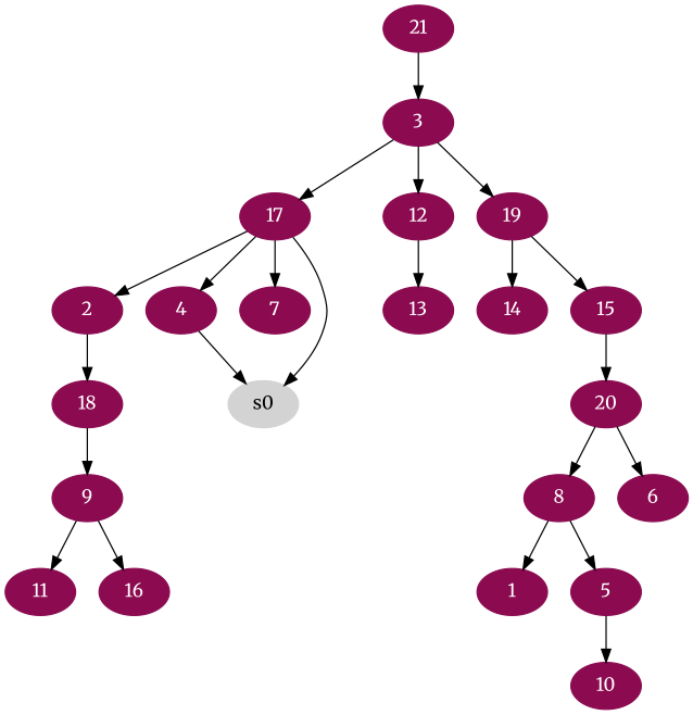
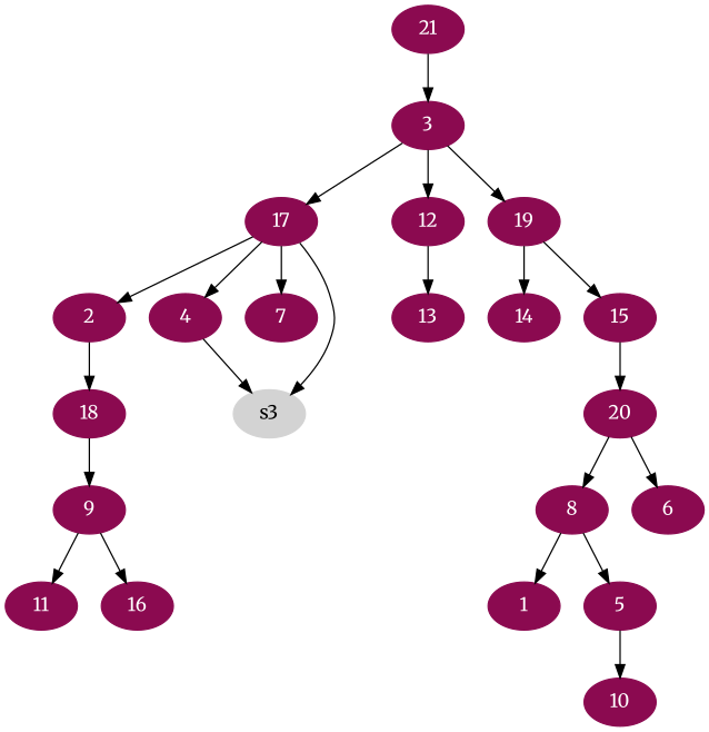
  digraph {
    fontname=Merriweather
    node [color=deeppink4 fontcolor=white style=filled fontname=Merriweather]
    edge [fontname=Merriweather]
    8
    1
    5
    17
    2
    4
    7
-   s0 [color=lightgrey fontcolor=black]
+   s0 [color=lightgrey fontcolor=black label=s3]
    18
    21
    3
    12
    19
    10
    20
    6
    9
    11
    16
    13
    14
    15
    8 -> 1
    8 -> 5
    5 -> 10
    17 -> 2
    17 -> 4
    17 -> 7
    17 -> s0
    2 -> 18
    4 -> s0
    18 -> 9
    21 -> 3
    3 -> 17
    3 -> 12
    3 -> 19
    12 -> 13
    19 -> 14
    19 -> 15
    20 -> 8
    20 -> 6
    9 -> 11
    9 -> 16
    15 -> 20
  }
